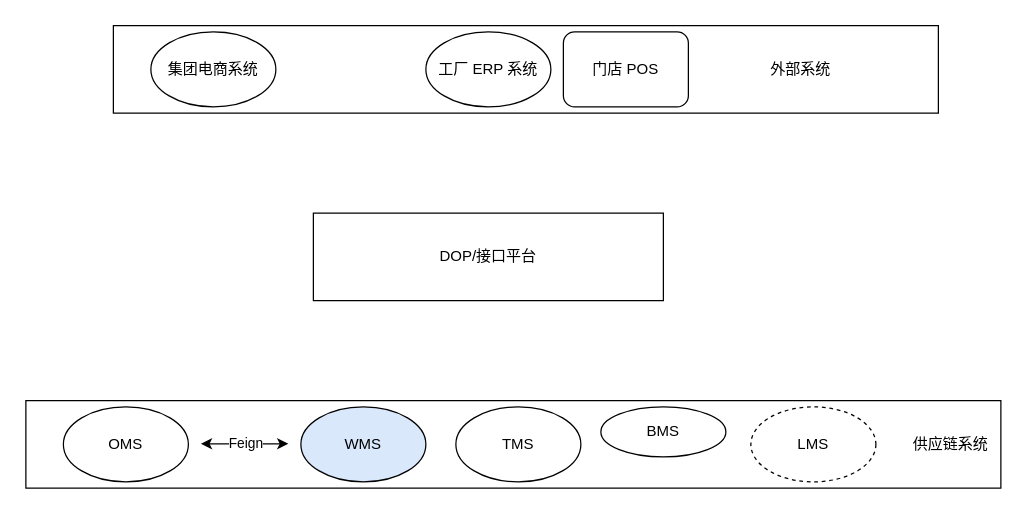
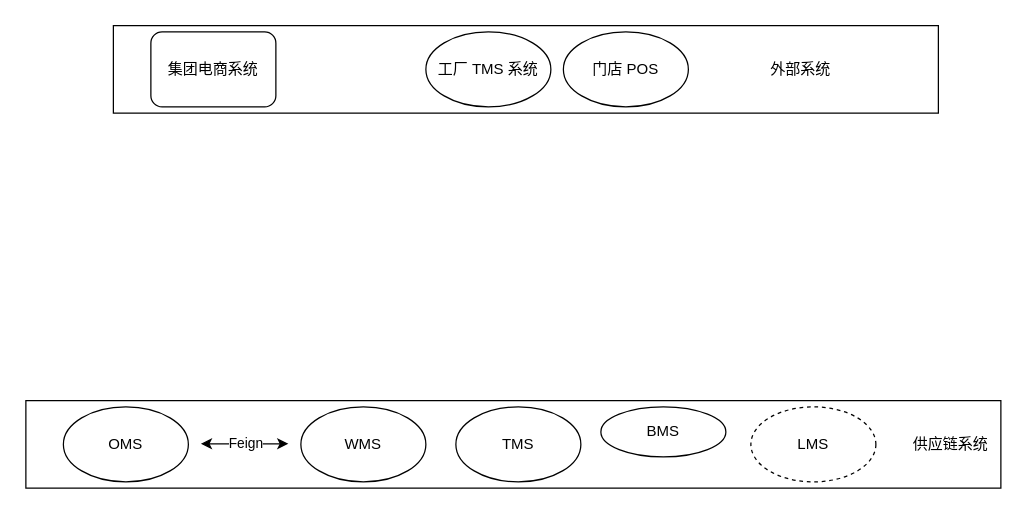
  <mxCell id="0" />
  <mxCell id="1" parent="0" />
  <mxCell id="2" value="" style="rounded=0;whiteSpace=wrap;html=1;" vertex="1" parent="1"><mxGeometry x="90" y="20" width="660" height="70" as="geometry" /></mxCell>
- <mxCell id="3" value="集团电商系统" style="ellipse;whiteSpace=wrap;html=1;" vertex="1" parent="1"><mxGeometry x="120" y="25" width="100" height="60" as="geometry" /></mxCell>
- <mxCell id="4" value="工厂 ERP 系统" style="ellipse;whiteSpace=wrap;html=1;" vertex="1" parent="1"><mxGeometry x="340" y="25" width="100" height="60" as="geometry" /></mxCell>
- <mxCell id="5" value="门店 POS" style="whiteSpace=wrap;html=1;rounded=1;" vertex="1" parent="1"><mxGeometry x="450" y="25" width="100" height="60" as="geometry" /></mxCell>
+ <mxCell id="3" value="集团电商系统" style="whiteSpace=wrap;html=1;rounded=1;" vertex="1" parent="1"><mxGeometry x="120" y="25" width="100" height="60" as="geometry" /></mxCell>
+ <mxCell id="4" value="工厂 TMS 系统" style="ellipse;whiteSpace=wrap;html=1;" vertex="1" parent="1"><mxGeometry x="340" y="25" width="100" height="60" as="geometry" /></mxCell>
+ <mxCell id="5" value="门店 POS" style="ellipse;whiteSpace=wrap;html=1;" vertex="1" parent="1"><mxGeometry x="450" y="25" width="100" height="60" as="geometry" /></mxCell>
  <mxCell id="6" value="外部系统" style="text;html=1;align=center;verticalAlign=middle;whiteSpace=wrap;rounded=0;" vertex="1" parent="1"><mxGeometry x="610" y="40" width="60" height="30" as="geometry" /></mxCell>
- <mxCell id="7" value="DOP/接口平台" style="rounded=0;whiteSpace=wrap;html=1;" vertex="1" parent="1"><mxGeometry x="250" y="170" width="280" height="70" as="geometry" /></mxCell>
  <mxCell id="8" value="" style="rounded=0;whiteSpace=wrap;html=1;" vertex="1" parent="1"><mxGeometry x="20" y="320" width="780" height="70" as="geometry" /></mxCell>
  <mxCell id="9" value="OMS" style="ellipse;whiteSpace=wrap;html=1;" vertex="1" parent="1"><mxGeometry x="50" y="325" width="100" height="60" as="geometry" /></mxCell>
- <mxCell id="10" value="WMS" style="ellipse;whiteSpace=wrap;html=1;fillColor=#dae8fc;" vertex="1" parent="1"><mxGeometry x="240" y="325" width="100" height="60" as="geometry" /></mxCell>
+ <mxCell id="10" value="WMS" style="ellipse;whiteSpace=wrap;html=1;" vertex="1" parent="1"><mxGeometry x="240" y="325" width="100" height="60" as="geometry" /></mxCell>
  <mxCell id="11" value="TMS" style="ellipse;whiteSpace=wrap;html=1;" vertex="1" parent="1"><mxGeometry x="364" y="325" width="100" height="60" as="geometry" /></mxCell>
  <mxCell id="12" value="BMS" style="ellipse;whiteSpace=wrap;html=1;" vertex="1" parent="1"><mxGeometry x="480" y="325" width="100" height="40" as="geometry" /></mxCell>
  <mxCell id="13" value="LMS" style="ellipse;whiteSpace=wrap;html=1;dashed=1;" vertex="1" parent="1"><mxGeometry x="600" y="325" width="100" height="60" as="geometry" /></mxCell>
  <mxCell id="14" value="供应链系统" style="text;html=1;align=center;verticalAlign=middle;whiteSpace=wrap;rounded=0;" vertex="1" parent="1"><mxGeometry x="720" y="340" width="80" height="30" as="geometry" /></mxCell>
  <mxCell id="15" value="" style="endArrow=classic;startArrow=classic;html=1;rounded=0;" edge="1" parent="1"><mxGeometry width="50" height="50" relative="1" as="geometry"><mxPoint x="160" y="354.5" as="sourcePoint" /><mxPoint x="230" y="354.5" as="targetPoint" /></mxGeometry></mxCell>
  <mxCell id="16" value="Feign" style="edgeLabel;html=1;align=center;verticalAlign=middle;resizable=0;points=[];" vertex="1" connectable="0" parent="15"><mxGeometry y="1" relative="1" as="geometry"><mxPoint as="offset" /></mxGeometry></mxCell>
